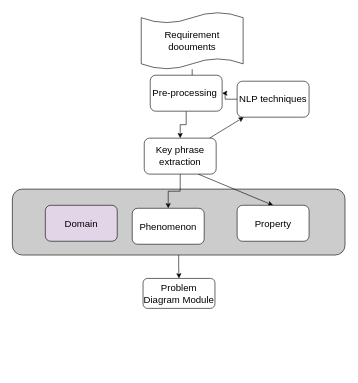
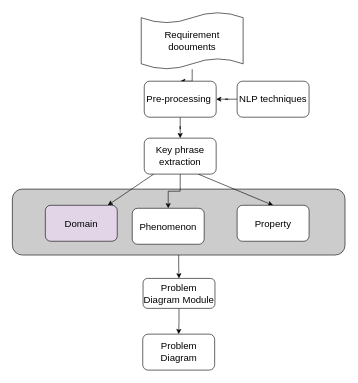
  <mxCell id="0" />
  <mxCell id="1" parent="0" />
  <mxCell id="2" value="" style="rounded=1;whiteSpace=wrap;html=1;strokeWidth=1;fillStyle=solid;gradientColor=none;fillColor=#CCCCCC;fontSize=16;" vertex="1" parent="1"><mxGeometry x="20" y="315" width="555" height="110" as="geometry" /></mxCell>
  <mxCell id="3" value="" style="edgeStyle=orthogonalEdgeStyle;rounded=0;orthogonalLoop=1;jettySize=auto;html=1;fontSize=16;" edge="1" parent="1" source="4" target="6"><mxGeometry relative="1" as="geometry" /></mxCell>
  <mxCell id="4" value="Requirement doouments" style="shape=tape;whiteSpace=wrap;html=1;strokeWidth=1;size=0.19;fontSize=16;" vertex="1" parent="1"><mxGeometry x="235" y="20" width="170" height="95" as="geometry" /></mxCell>
  <mxCell id="5" value="" style="edgeStyle=orthogonalEdgeStyle;rounded=0;orthogonalLoop=1;jettySize=auto;html=1;fontSize=16;" edge="1" parent="1" source="6" target="10"><mxGeometry relative="1" as="geometry" /></mxCell>
- <mxCell id="6" value="Pre-processing&amp;nbsp;" style="rounded=1;whiteSpace=wrap;html=1;fontSize=16;" vertex="1" parent="1"><mxGeometry x="250" y="125" width="120" height="60" as="geometry" /></mxCell>
- <mxCell id="7" value="" style="rounded=0;orthogonalLoop=1;jettySize=auto;html=1;fontSize=16;" edge="1" parent="1" source="10" target="17"><mxGeometry relative="1" as="geometry" /></mxCell>
+ <mxCell id="6" value="Pre-processing&amp;nbsp;" style="rounded=1;whiteSpace=wrap;html=1;fontSize=16;" vertex="1" parent="1"><mxGeometry x="240" y="135" width="120" height="60" as="geometry" /></mxCell>
+ <mxCell id="7" value="" style="rounded=0;orthogonalLoop=1;jettySize=auto;html=1;fontSize=16;" edge="1" parent="1" source="10" target="12"><mxGeometry relative="1" as="geometry" /></mxCell>
  <mxCell id="8" style="rounded=0;orthogonalLoop=1;jettySize=auto;html=1;exitX=0.75;exitY=1;exitDx=0;exitDy=0;entryX=0.5;entryY=0;entryDx=0;entryDy=0;fontSize=16;" edge="1" parent="1" source="10" target="13"><mxGeometry relative="1" as="geometry" /></mxCell>
  <mxCell id="9" value="" style="edgeStyle=orthogonalEdgeStyle;rounded=0;orthogonalLoop=1;jettySize=auto;html=1;entryX=0.5;entryY=0;entryDx=0;entryDy=0;fontSize=16;" edge="1" parent="1" source="10" target="18"><mxGeometry relative="1" as="geometry"><mxPoint x="300" y="382" as="targetPoint" /></mxGeometry></mxCell>
  <mxCell id="10" value="Key phrase extraction" style="rounded=1;whiteSpace=wrap;html=1;fontSize=16;" vertex="1" parent="1"><mxGeometry x="240" y="230" width="120" height="60" as="geometry" /></mxCell>
  <mxCell id="11" value="" style="edgeStyle=orthogonalEdgeStyle;rounded=0;orthogonalLoop=1;jettySize=auto;html=1;fontSize=16;" edge="1" parent="1" source="2" target="15"><mxGeometry relative="1" as="geometry" /></mxCell>
  <mxCell id="12" value="Domain" style="whiteSpace=wrap;html=1;rounded=1;fontSize=16;fillColor=#e1d5e7;" vertex="1" parent="1"><mxGeometry x="75" y="342" width="120" height="60" as="geometry" /></mxCell>
  <mxCell id="13" value="Property" style="whiteSpace=wrap;html=1;rounded=1;fontSize=16;" vertex="1" parent="1"><mxGeometry x="395" y="342" width="120" height="60" as="geometry" /></mxCell>
+ <mxCell id="14" value="" style="edgeStyle=orthogonalEdgeStyle;rounded=0;orthogonalLoop=1;jettySize=auto;html=1;fontSize=16;" edge="1" parent="1" source="15" target="19"><mxGeometry relative="1" as="geometry" /></mxCell>
  <mxCell id="15" value="Problem Diagram Module" style="whiteSpace=wrap;html=1;rounded=1;strokeWidth=1;fillStyle=solid;gradientColor=none;fontSize=16;" vertex="1" parent="1"><mxGeometry x="238" y="464" width="120" height="50" as="geometry" /></mxCell>
  <mxCell id="16" value="" style="edgeStyle=orthogonalEdgeStyle;rounded=0;orthogonalLoop=1;jettySize=auto;html=1;fontSize=16;" edge="1" parent="1" source="17" target="6"><mxGeometry relative="1" as="geometry" /></mxCell>
  <mxCell id="17" value="NLP techniques" style="rounded=1;whiteSpace=wrap;html=1;fontSize=16;" vertex="1" parent="1"><mxGeometry x="395" y="135" width="120" height="60" as="geometry" /></mxCell>
  <mxCell id="18" value="Phenomenon" style="rounded=1;whiteSpace=wrap;html=1;fontSize=16;" vertex="1" parent="1"><mxGeometry x="220" y="347" width="120" height="60" as="geometry" /></mxCell>
+ <mxCell id="19" value="Problem Diagram" style="whiteSpace=wrap;html=1;rounded=1;strokeWidth=1;fillStyle=solid;gradientColor=none;fontSize=16;" vertex="1" parent="1"><mxGeometry x="237.5" y="557" width="120" height="60" as="geometry" /></mxCell>
